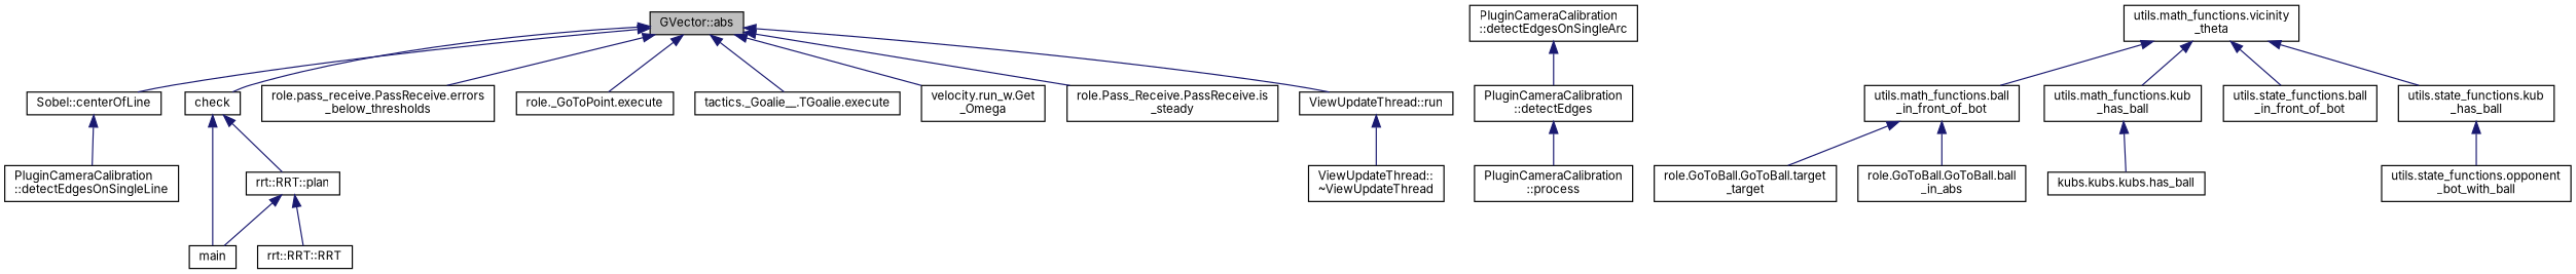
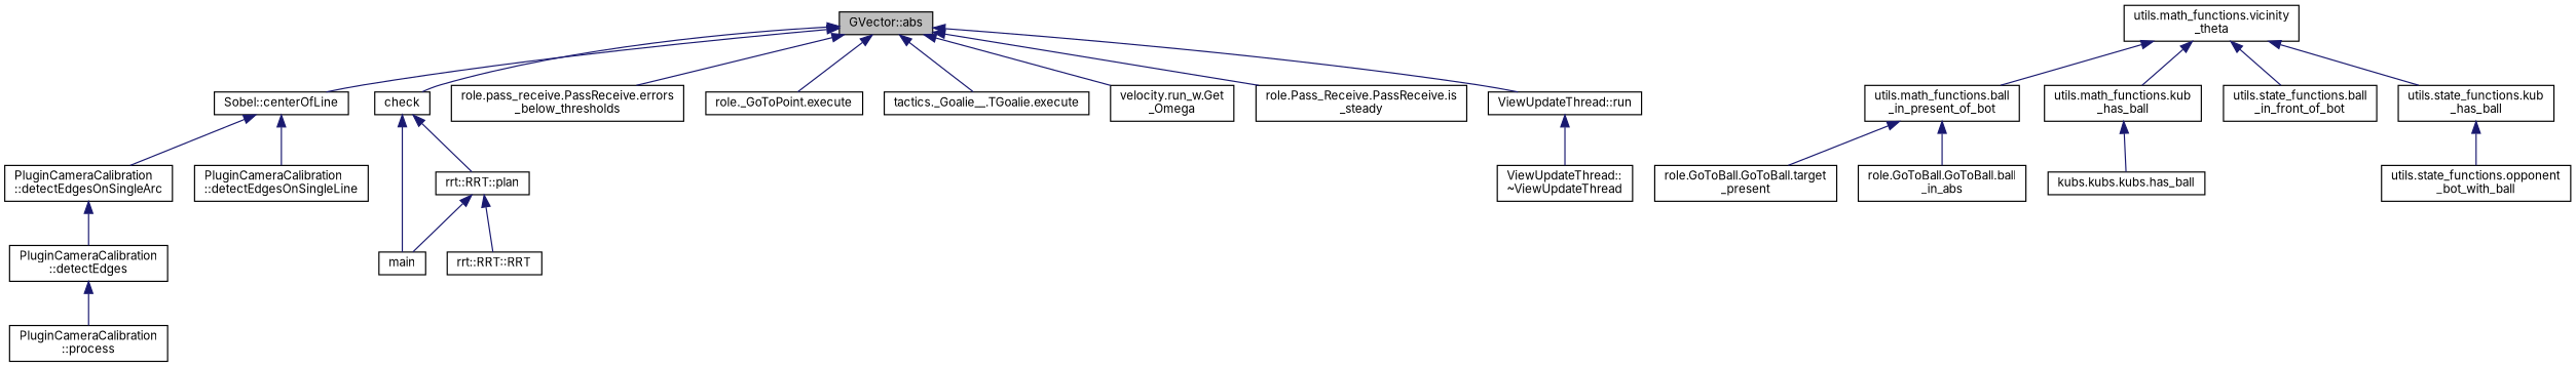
  digraph {
    fontname=Inter
    rankdir=TB
    node [color=black fillcolor=white fontname=Inter fontsize=10 shape=record style=filled]
    edge [color=midnightblue dir=back fontname=Inter fontsize=10 labelfontname=Helvetica labelfontsize=10 style=solid]
    n1 [fillcolor=grey75 fontcolor=black height=0.2 label="GVector::abs" width=0.4]
    n2 [height=0.2 label="Sobel::centerOfLine" width=0.4]
    n3 [height=0.2 label=check width=0.4]
    n4 [height=0.2 label="role.pass_receive.PassReceive.errors\l_below_thresholds" width=0.4]
    n5 [height=0.2 label="role._GoToPoint.execute" width=0.4]
    n6 [height=0.2 label="tactics._Goalie__.TGoalie.execute" width=0.4]
    n7 [height=0.2 label="velocity.run_w.Get\l_Omega" width=0.4]
    n8 [height=0.2 label="role.Pass_Receive.PassReceive.is\l_steady" width=0.4]
    n9 [height=0.2 label="ViewUpdateThread::run" width=0.4]
    n10 [height=0.2 label="PluginCameraCalibration\l::detectEdgesOnSingleArc" width=0.4]
    n11 [height=0.2 label="PluginCameraCalibration\l::detectEdgesOnSingleLine" width=0.4]
    n12 [height=0.2 label=main width=0.4]
    n13 [height=0.2 label="rrt::RRT::plan" width=0.4]
    n14 [height=0.2 label="ViewUpdateThread::\l~ViewUpdateThread" width=0.4]
    n15 [height=0.2 label="utils.math_functions.vicinity\l_theta" width=0.4]
-   n16 [height=0.2 label="utils.math_functions.ball\l_in_front_of_bot" width=0.4]
+   n16 [height=0.2 label="utils.math_functions.ball\l_in_present_of_bot" width=0.4]
    n17 [height=0.2 label="utils.math_functions.kub\l_has_ball" width=0.4]
    n18 [height=0.2 label="utils.state_functions.ball\l_in_front_of_bot" width=0.4]
    n19 [height=0.2 label="utils.state_functions.kub\l_has_ball" width=0.4]
    n20 [height=0.2 label="PluginCameraCalibration\l::detectEdges" width=0.4]
    n21 [height=0.2 label="PluginCameraCalibration\l::process" width=0.4]
    n22 [height=0.2 label="rrt::RRT::RRT" width=0.4]
-   n23 [height=0.2 label="role.GoToBall.GoToBall.target\l_target" width=0.4]
+   n23 [height=0.2 label="role.GoToBall.GoToBall.target\l_present" width=0.4]
    n24 [height=0.2 label="role.GoToBall.GoToBall.ball\l_in_abs" width=0.4]
    n25 [height=0.2 label="kubs.kubs.kubs.has_ball" width=0.4]
    n26 [height=0.2 label="utils.state_functions.opponent\l_bot_with_ball" width=0.4]
    n1 -> n2
    n1 -> n3
    n1 -> n4
    n1 -> n5
    n1 -> n6
    n1 -> n7
    n1 -> n8
    n1 -> n9
+   n2 -> n10
    n2 -> n11
    n3 -> n12
    n3 -> n13
    n9 -> n14
    n10 -> n20
    n13 -> n12
    n13 -> n22
    n15 -> n16
    n15 -> n17
    n15 -> n18
    n15 -> n19
    n16 -> n23
    n16 -> n24
    n17 -> n25
    n19 -> n26
    n20 -> n21
  }
